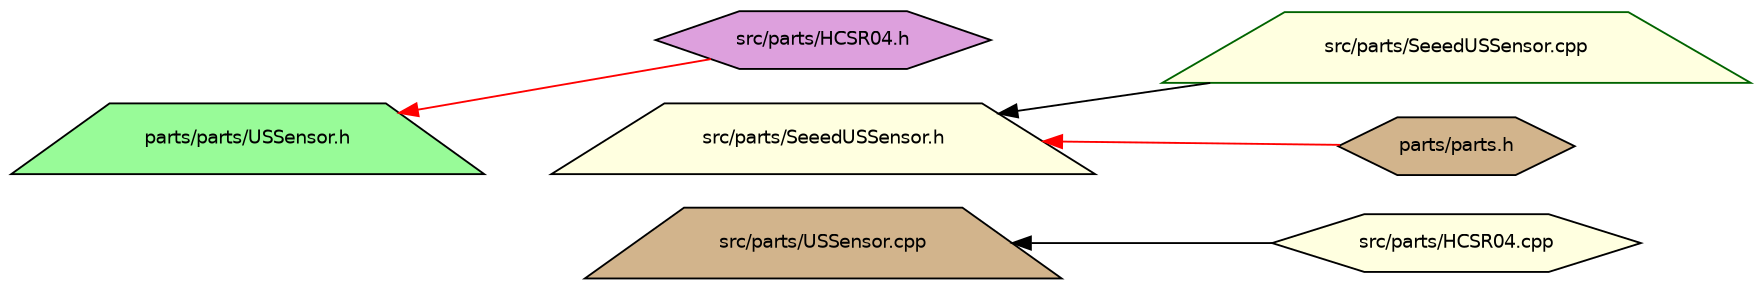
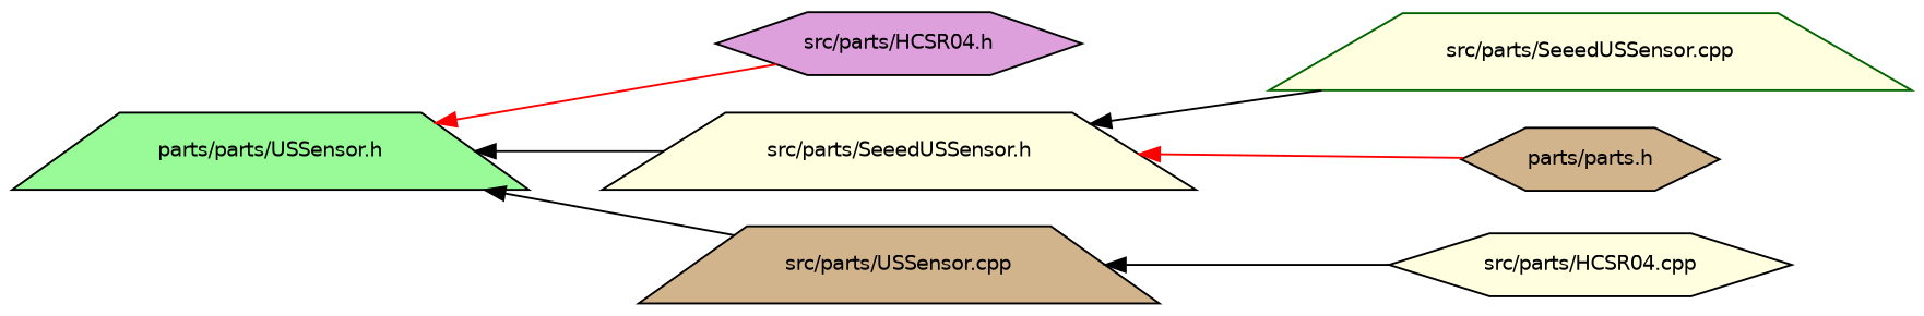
  digraph {
    rankdir=LR
    node [color=black fillcolor=lightyellow fontname=Helvetica fontsize=10 shape=trapezium style=filled]
    edge [color=black dir=back fontname=Helvetica fontsize=10 labelfontname=Helvetica labelfontsize=10 style=solid]
    n1 [fillcolor=palegreen fontcolor=black height=0.2 label="parts/parts/USSensor.h" width=0.4]
    n2 [fillcolor=plum height=0.2 label="src/parts/HCSR04.h" shape=hexagon width=0.4]
    n3 [height=0.2 label="src/parts/SeeedUSSensor.h" width=0.4]
    n4 [fillcolor=tan height=0.2 label="src/parts/USSensor.cpp" width=0.4]
    n5 [color=darkgreen height=0.2 label="src/parts/SeeedUSSensor.cpp" width=0.4]
    n6 [fillcolor=tan height=0.2 label="parts/parts.h" shape=hexagon width=0.4]
    n7 [height=0.2 label="src/parts/HCSR04.cpp" shape=hexagon width=0.4]
    n1 -> n2 [color=red]
+   n1 -> n3
+   n1 -> n4
    n3 -> n5
    n3 -> n6 [color=red]
    n4 -> n7
  }
